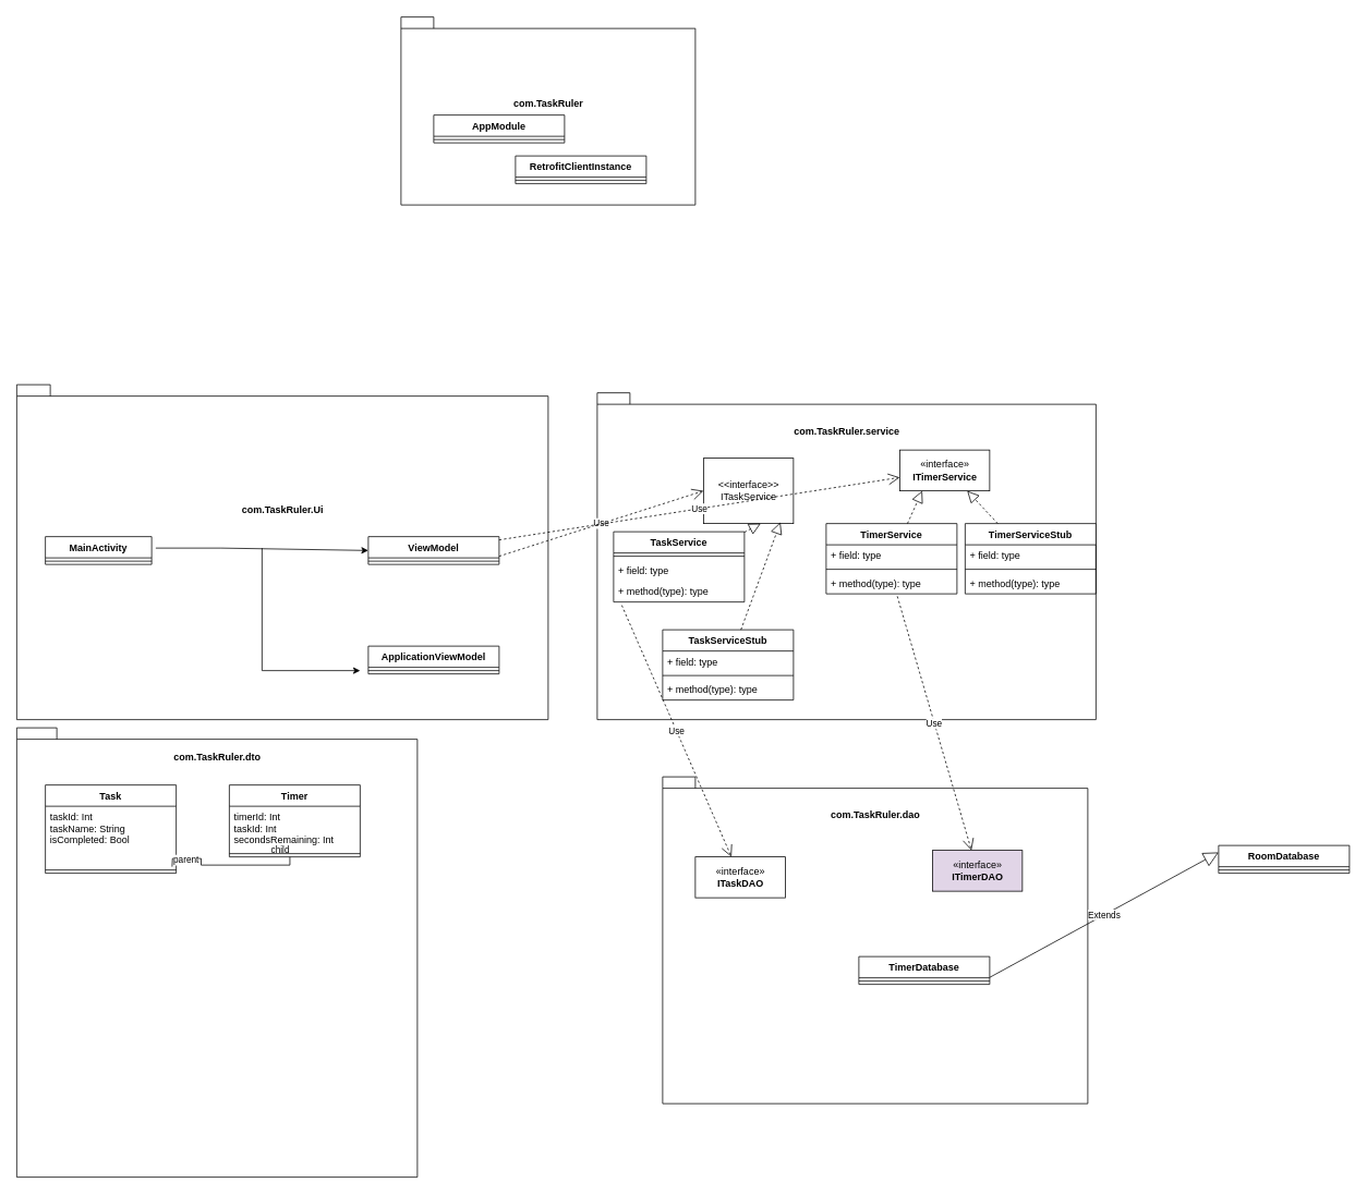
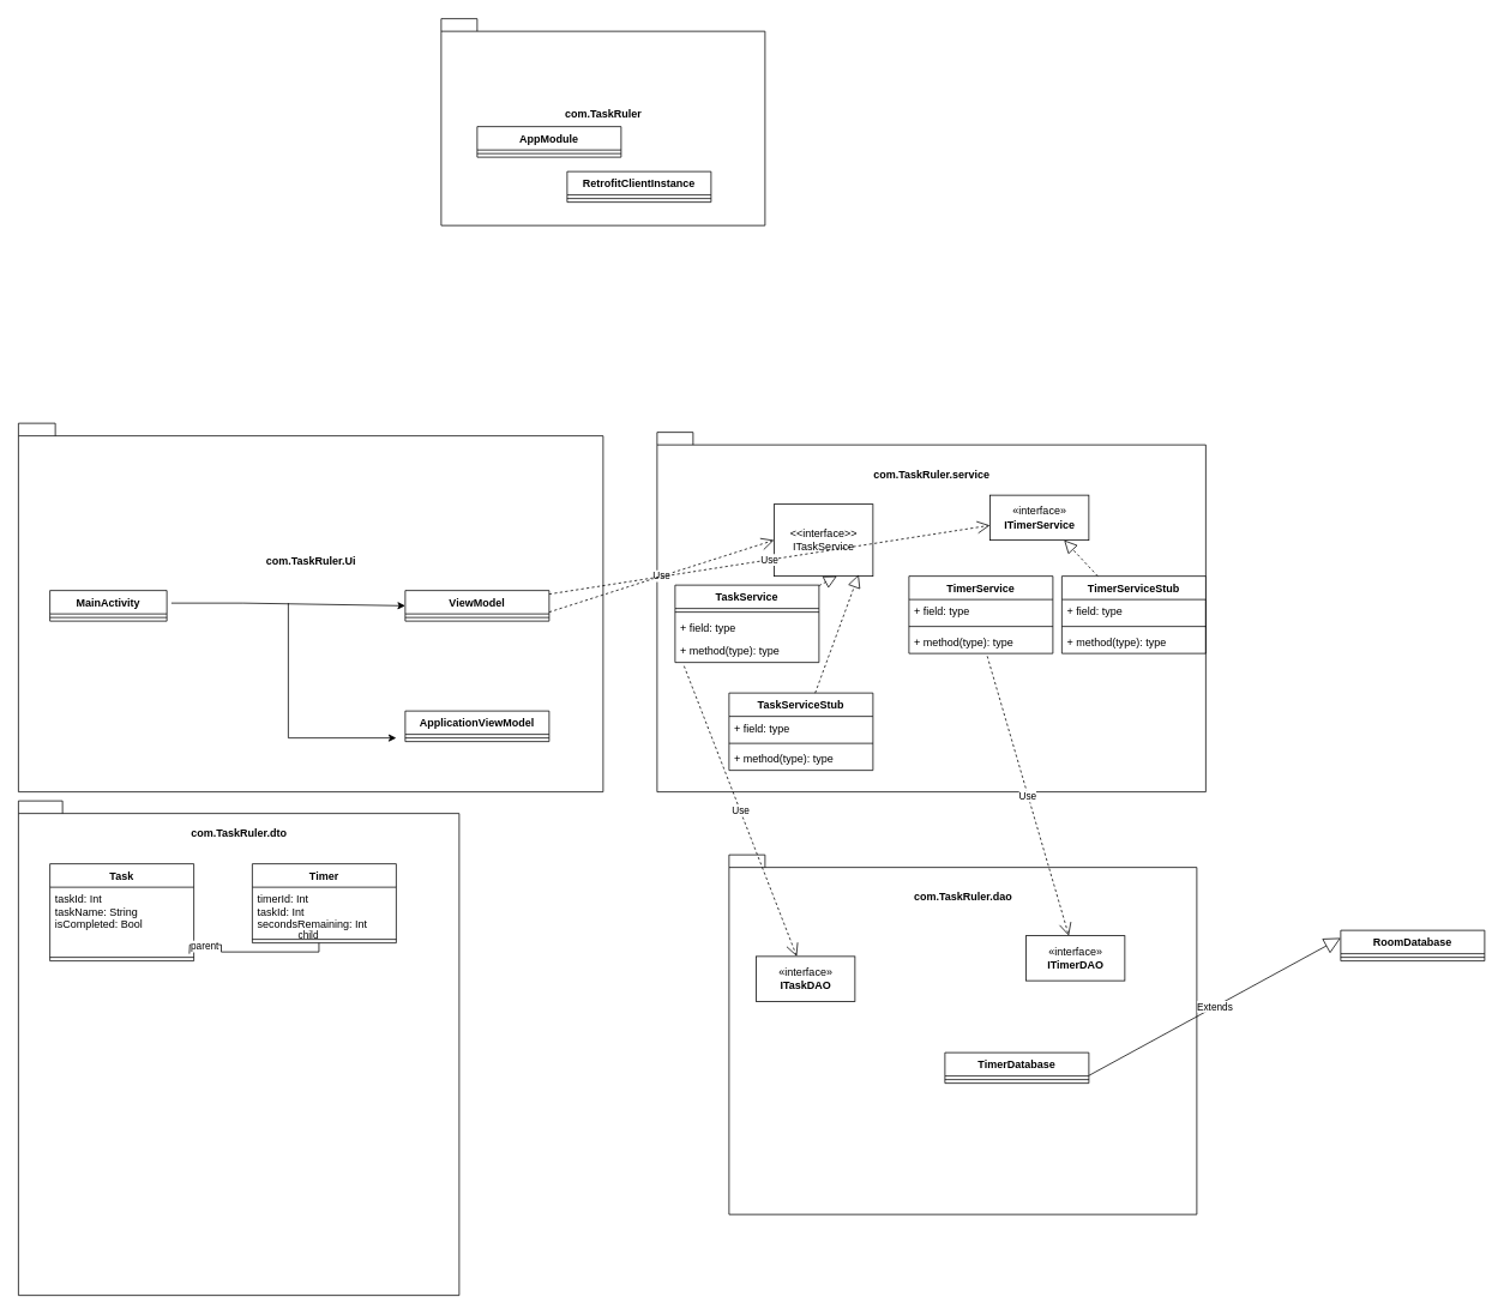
  <mxCell id="0" />
  <mxCell id="1" parent="0" />
  <mxCell id="2" value="com.TaskRuler&lt;br&gt;&lt;br&gt;&lt;br&gt;" style="shape=folder;fontStyle=1;spacingTop=10;tabWidth=40;tabHeight=14;tabPosition=left;html=1;" parent="1" vertex="1"><mxGeometry x="490" y="20" width="360" height="230" as="geometry" /></mxCell>
  <mxCell id="3" value="AppModule" style="swimlane;fontStyle=1;align=center;verticalAlign=top;childLayout=stackLayout;horizontal=1;startSize=26;horizontalStack=0;resizeParent=1;resizeParentMax=0;resizeLast=0;collapsible=1;marginBottom=0;" parent="1" vertex="1"><mxGeometry x="530" y="140" width="160" height="34" as="geometry" /></mxCell>
  <mxCell id="4" value="" style="line;strokeWidth=1;fillColor=none;align=left;verticalAlign=middle;spacingTop=-1;spacingLeft=3;spacingRight=3;rotatable=0;labelPosition=right;points=[];portConstraint=eastwest;strokeColor=inherit;" parent="3" vertex="1"><mxGeometry y="26" width="160" height="8" as="geometry" /></mxCell>
  <mxCell id="5" value="com.TaskRuler.Ui&lt;br&gt;&lt;br&gt;&lt;br&gt;&lt;br&gt;&lt;br&gt;&lt;br&gt;&lt;br&gt;&lt;br&gt;&lt;br&gt;" style="shape=folder;fontStyle=1;spacingTop=10;tabWidth=40;tabHeight=14;tabPosition=left;html=1;" parent="1" vertex="1"><mxGeometry x="20" y="470" width="650" height="410" as="geometry" /></mxCell>
  <mxCell id="6" value="MainActivity" style="swimlane;fontStyle=1;align=center;verticalAlign=top;childLayout=stackLayout;horizontal=1;startSize=26;horizontalStack=0;resizeParent=1;resizeParentMax=0;resizeLast=0;collapsible=1;marginBottom=0;" parent="1" vertex="1"><mxGeometry x="55" y="656" width="130" height="34" as="geometry" /></mxCell>
  <mxCell id="7" value="" style="line;strokeWidth=1;fillColor=none;align=left;verticalAlign=middle;spacingTop=-1;spacingLeft=3;spacingRight=3;rotatable=0;labelPosition=right;points=[];portConstraint=eastwest;strokeColor=inherit;" parent="6" vertex="1"><mxGeometry y="26" width="130" height="8" as="geometry" /></mxCell>
  <mxCell id="8" value="ViewModel" style="swimlane;fontStyle=1;align=center;verticalAlign=top;childLayout=stackLayout;horizontal=1;startSize=26;horizontalStack=0;resizeParent=1;resizeParentMax=0;resizeLast=0;collapsible=1;marginBottom=0;" parent="1" vertex="1"><mxGeometry x="450" y="656" width="160" height="34" as="geometry" /></mxCell>
  <mxCell id="9" value="" style="line;strokeWidth=1;fillColor=none;align=left;verticalAlign=middle;spacingTop=-1;spacingLeft=3;spacingRight=3;rotatable=0;labelPosition=right;points=[];portConstraint=eastwest;strokeColor=inherit;" parent="8" vertex="1"><mxGeometry y="26" width="160" height="8" as="geometry" /></mxCell>
  <mxCell id="10" value="ApplicationViewModel" style="swimlane;fontStyle=1;align=center;verticalAlign=top;childLayout=stackLayout;horizontal=1;startSize=26;horizontalStack=0;resizeParent=1;resizeParentMax=0;resizeLast=0;collapsible=1;marginBottom=0;" parent="1" vertex="1"><mxGeometry x="450" y="790" width="160" height="34" as="geometry" /></mxCell>
  <mxCell id="11" value="" style="line;strokeWidth=1;fillColor=none;align=left;verticalAlign=middle;spacingTop=-1;spacingLeft=3;spacingRight=3;rotatable=0;labelPosition=right;points=[];portConstraint=eastwest;strokeColor=inherit;" parent="10" vertex="1"><mxGeometry y="26" width="160" height="8" as="geometry" /></mxCell>
  <mxCell id="12" value="com.TaskRuler.service&lt;br&gt;&lt;br&gt;&lt;br&gt;&lt;br&gt;&lt;br&gt;&lt;br&gt;&lt;br&gt;&lt;br&gt;&lt;br&gt;&lt;br&gt;&lt;br&gt;&lt;br&gt;&lt;br&gt;&lt;br&gt;&lt;br&gt;&lt;br&gt;&lt;br&gt;&lt;br&gt;&lt;br&gt;&lt;br&gt;&lt;br&gt;&lt;br&gt;&lt;br&gt;" style="shape=folder;fontStyle=1;spacingTop=10;tabWidth=40;tabHeight=14;tabPosition=left;html=1;" parent="1" vertex="1"><mxGeometry x="730" y="480" width="610" height="400" as="geometry" /></mxCell>
  <mxCell id="13" value="com.TaskRuler.dto&lt;br&gt;&lt;br&gt;&lt;br&gt;&lt;br&gt;&lt;br&gt;&lt;br&gt;&lt;br&gt;&lt;br&gt;&lt;br&gt;&lt;br&gt;&lt;br&gt;&lt;br&gt;&lt;br&gt;&lt;br&gt;&lt;br&gt;&lt;br&gt;&lt;br&gt;&lt;br&gt;&lt;br&gt;&lt;br&gt;&lt;br&gt;&lt;br&gt;&lt;br&gt;&lt;br&gt;&lt;br&gt;&lt;br&gt;&lt;br&gt;&lt;br&gt;&lt;br&gt;&lt;br&gt;&lt;br&gt;&lt;br&gt;&lt;br&gt;&lt;br&gt;&lt;br&gt;" style="shape=folder;fontStyle=1;spacingTop=10;tabWidth=40;tabHeight=14;tabPosition=left;html=1;" parent="1" vertex="1"><mxGeometry x="20" y="890" width="490" height="550" as="geometry" /></mxCell>
  <mxCell id="14" value="&lt;br&gt;&lt;br&gt;com.TaskRuler.dao&lt;br&gt;&lt;br&gt;&lt;br&gt;&lt;br&gt;&lt;br&gt;&lt;br&gt;&lt;br&gt;&lt;br&gt;&lt;br&gt;&lt;br&gt;&lt;br&gt;&lt;br&gt;&lt;br&gt;&lt;br&gt;&lt;br&gt;&lt;br&gt;&lt;br&gt;&lt;br&gt;&lt;br&gt;&lt;br&gt;&lt;br&gt;&lt;br&gt;&lt;br&gt;&lt;br&gt;&lt;br&gt;" style="shape=folder;fontStyle=1;spacingTop=10;tabWidth=40;tabHeight=14;tabPosition=left;html=1;" parent="1" vertex="1"><mxGeometry x="810" y="950" width="520" height="400" as="geometry" /></mxCell>
  <mxCell id="15" style="edgeStyle=orthogonalEdgeStyle;rounded=0;orthogonalLoop=1;jettySize=auto;html=1;exitX=0.5;exitY=1;exitDx=0;exitDy=0;exitPerimeter=0;" parent="1" source="13" target="13" edge="1"><mxGeometry relative="1" as="geometry" /></mxCell>
  <mxCell id="16" value="" style="endArrow=classic;html=1;rounded=0;entryX=0;entryY=0.5;entryDx=0;entryDy=0;" parent="1" target="8" edge="1"><mxGeometry width="50" height="50" relative="1" as="geometry"><mxPoint x="190" y="670" as="sourcePoint" /><mxPoint x="690" y="930" as="targetPoint" /><Array as="points"><mxPoint x="270" y="670" /></Array></mxGeometry></mxCell>
  <mxCell id="17" value="" style="endArrow=classic;html=1;rounded=0;" parent="1" edge="1"><mxGeometry width="50" height="50" relative="1" as="geometry"><mxPoint x="320" y="670" as="sourcePoint" /><mxPoint x="440" y="820" as="targetPoint" /><Array as="points"><mxPoint x="320" y="820" /></Array></mxGeometry></mxCell>
  <mxCell id="18" value="Task" style="swimlane;fontStyle=1;align=center;verticalAlign=top;childLayout=stackLayout;horizontal=1;startSize=26;horizontalStack=0;resizeParent=1;resizeParentMax=0;resizeLast=0;collapsible=1;marginBottom=0;" parent="1" vertex="1"><mxGeometry x="55" y="960" width="160" height="108" as="geometry" /></mxCell>
  <mxCell id="19" value="taskId: Int&#10;taskName: String&#10;isCompleted: Bool&#10;" style="text;strokeColor=none;fillColor=none;align=left;verticalAlign=top;spacingLeft=4;spacingRight=4;overflow=hidden;rotatable=0;points=[[0,0.5],[1,0.5]];portConstraint=eastwest;" parent="18" vertex="1"><mxGeometry y="26" width="160" height="74" as="geometry" /></mxCell>
  <mxCell id="20" value="" style="endArrow=none;html=1;edgeStyle=orthogonalEdgeStyle;rounded=0;entryX=0.463;entryY=1;entryDx=0;entryDy=0;entryPerimeter=0;" parent="18" target="26" edge="1"><mxGeometry relative="1" as="geometry"><mxPoint x="155" y="100" as="sourcePoint" /><mxPoint x="315" y="100" as="targetPoint" /></mxGeometry></mxCell>
  <mxCell id="21" value="parent" style="edgeLabel;resizable=0;html=1;align=left;verticalAlign=bottom;" parent="20" connectable="0" vertex="1"><mxGeometry x="-1" relative="1" as="geometry" /></mxCell>
  <mxCell id="22" value="child" style="edgeLabel;resizable=0;html=1;align=right;verticalAlign=bottom;" parent="20" connectable="0" vertex="1"><mxGeometry x="1" relative="1" as="geometry" /></mxCell>
  <mxCell id="23" value="" style="line;strokeWidth=1;fillColor=none;align=left;verticalAlign=middle;spacingTop=-1;spacingLeft=3;spacingRight=3;rotatable=0;labelPosition=right;points=[];portConstraint=eastwest;strokeColor=inherit;" parent="18" vertex="1"><mxGeometry y="100" width="160" height="8" as="geometry" /></mxCell>
  <mxCell id="24" value="Timer" style="swimlane;fontStyle=1;align=center;verticalAlign=top;childLayout=stackLayout;horizontal=1;startSize=26;horizontalStack=0;resizeParent=1;resizeParentMax=0;resizeLast=0;collapsible=1;marginBottom=0;" parent="1" vertex="1"><mxGeometry x="280" y="960" width="160" height="88" as="geometry" /></mxCell>
  <mxCell id="25" value="timerId: Int&#10;taskId: Int&#10;secondsRemaining: Int&#10;" style="text;strokeColor=none;fillColor=none;align=left;verticalAlign=top;spacingLeft=4;spacingRight=4;overflow=hidden;rotatable=0;points=[[0,0.5],[1,0.5]];portConstraint=eastwest;" parent="24" vertex="1"><mxGeometry y="26" width="160" height="54" as="geometry" /></mxCell>
  <mxCell id="26" value="" style="line;strokeWidth=1;fillColor=none;align=left;verticalAlign=middle;spacingTop=-1;spacingLeft=3;spacingRight=3;rotatable=0;labelPosition=right;points=[];portConstraint=eastwest;strokeColor=inherit;" parent="24" vertex="1"><mxGeometry y="80" width="160" height="8" as="geometry" /></mxCell>
  <mxCell id="27" value="&amp;lt;&amp;lt;interface&amp;gt;&amp;gt;&lt;br&gt;ITaskService" style="html=1;" parent="1" vertex="1"><mxGeometry x="860" y="560" width="110" height="80" as="geometry" /></mxCell>
  <mxCell id="28" value="TaskService" style="swimlane;fontStyle=1;align=center;verticalAlign=top;childLayout=stackLayout;horizontal=1;startSize=26;horizontalStack=0;resizeParent=1;resizeParentMax=0;resizeLast=0;collapsible=1;marginBottom=0;" parent="1" vertex="1"><mxGeometry x="750" y="650" width="160" height="86" as="geometry" /></mxCell>
  <mxCell id="29" value="" style="line;strokeWidth=1;fillColor=none;align=left;verticalAlign=middle;spacingTop=-1;spacingLeft=3;spacingRight=3;rotatable=0;labelPosition=right;points=[];portConstraint=eastwest;strokeColor=inherit;" parent="28" vertex="1"><mxGeometry y="26" width="160" height="8" as="geometry" /></mxCell>
  <mxCell id="30" value="+ field: type" style="text;strokeColor=none;fillColor=none;align=left;verticalAlign=top;spacingLeft=4;spacingRight=4;overflow=hidden;rotatable=0;points=[[0,0.5],[1,0.5]];portConstraint=eastwest;" parent="28" vertex="1"><mxGeometry y="34" width="160" height="26" as="geometry" /></mxCell>
  <mxCell id="31" value="+ method(type): type" style="text;strokeColor=none;fillColor=none;align=left;verticalAlign=top;spacingLeft=4;spacingRight=4;overflow=hidden;rotatable=0;points=[[0,0.5],[1,0.5]];portConstraint=eastwest;" parent="28" vertex="1"><mxGeometry y="60" width="160" height="26" as="geometry" /></mxCell>
  <mxCell id="32" value="TaskServiceStub" style="swimlane;fontStyle=1;align=center;verticalAlign=top;childLayout=stackLayout;horizontal=1;startSize=26;horizontalStack=0;resizeParent=1;resizeParentMax=0;resizeLast=0;collapsible=1;marginBottom=0;" parent="1" vertex="1"><mxGeometry x="810" y="770" width="160" height="86" as="geometry" /></mxCell>
  <mxCell id="33" value="+ field: type" style="text;strokeColor=none;fillColor=none;align=left;verticalAlign=top;spacingLeft=4;spacingRight=4;overflow=hidden;rotatable=0;points=[[0,0.5],[1,0.5]];portConstraint=eastwest;" parent="32" vertex="1"><mxGeometry y="26" width="160" height="26" as="geometry" /></mxCell>
  <mxCell id="34" value="" style="line;strokeWidth=1;fillColor=none;align=left;verticalAlign=middle;spacingTop=-1;spacingLeft=3;spacingRight=3;rotatable=0;labelPosition=right;points=[];portConstraint=eastwest;strokeColor=inherit;" parent="32" vertex="1"><mxGeometry y="52" width="160" height="8" as="geometry" /></mxCell>
  <mxCell id="35" value="+ method(type): type" style="text;strokeColor=none;fillColor=none;align=left;verticalAlign=top;spacingLeft=4;spacingRight=4;overflow=hidden;rotatable=0;points=[[0,0.5],[1,0.5]];portConstraint=eastwest;" parent="32" vertex="1"><mxGeometry y="60" width="160" height="26" as="geometry" /></mxCell>
  <mxCell id="36" value="«interface»&lt;br&gt;&lt;b&gt;ITimerService&lt;/b&gt;" style="html=1;" parent="1" vertex="1"><mxGeometry x="1100" y="550" width="110" height="50" as="geometry" /></mxCell>
  <mxCell id="37" value="TimerService" style="swimlane;fontStyle=1;align=center;verticalAlign=top;childLayout=stackLayout;horizontal=1;startSize=26;horizontalStack=0;resizeParent=1;resizeParentMax=0;resizeLast=0;collapsible=1;marginBottom=0;" parent="1" vertex="1"><mxGeometry x="1010" y="640" width="160" height="86" as="geometry" /></mxCell>
  <mxCell id="38" value="+ field: type" style="text;strokeColor=none;fillColor=none;align=left;verticalAlign=top;spacingLeft=4;spacingRight=4;overflow=hidden;rotatable=0;points=[[0,0.5],[1,0.5]];portConstraint=eastwest;" parent="37" vertex="1"><mxGeometry y="26" width="160" height="26" as="geometry" /></mxCell>
  <mxCell id="39" value="" style="line;strokeWidth=1;fillColor=none;align=left;verticalAlign=middle;spacingTop=-1;spacingLeft=3;spacingRight=3;rotatable=0;labelPosition=right;points=[];portConstraint=eastwest;strokeColor=inherit;" parent="37" vertex="1"><mxGeometry y="52" width="160" height="8" as="geometry" /></mxCell>
  <mxCell id="40" value="+ method(type): type" style="text;strokeColor=none;fillColor=none;align=left;verticalAlign=top;spacingLeft=4;spacingRight=4;overflow=hidden;rotatable=0;points=[[0,0.5],[1,0.5]];portConstraint=eastwest;" parent="37" vertex="1"><mxGeometry y="60" width="160" height="26" as="geometry" /></mxCell>
  <mxCell id="41" value="TimerServiceStub" style="swimlane;fontStyle=1;align=center;verticalAlign=top;childLayout=stackLayout;horizontal=1;startSize=26;horizontalStack=0;resizeParent=1;resizeParentMax=0;resizeLast=0;collapsible=1;marginBottom=0;" parent="1" vertex="1"><mxGeometry x="1180" y="640" width="160" height="86" as="geometry" /></mxCell>
  <mxCell id="42" value="+ field: type" style="text;strokeColor=none;fillColor=none;align=left;verticalAlign=top;spacingLeft=4;spacingRight=4;overflow=hidden;rotatable=0;points=[[0,0.5],[1,0.5]];portConstraint=eastwest;" parent="41" vertex="1"><mxGeometry y="26" width="160" height="26" as="geometry" /></mxCell>
  <mxCell id="43" value="" style="line;strokeWidth=1;fillColor=none;align=left;verticalAlign=middle;spacingTop=-1;spacingLeft=3;spacingRight=3;rotatable=0;labelPosition=right;points=[];portConstraint=eastwest;strokeColor=inherit;" parent="41" vertex="1"><mxGeometry y="52" width="160" height="8" as="geometry" /></mxCell>
  <mxCell id="44" value="+ method(type): type" style="text;strokeColor=none;fillColor=none;align=left;verticalAlign=top;spacingLeft=4;spacingRight=4;overflow=hidden;rotatable=0;points=[[0,0.5],[1,0.5]];portConstraint=eastwest;" parent="41" vertex="1"><mxGeometry y="60" width="160" height="26" as="geometry" /></mxCell>
  <mxCell id="45" value="" style="endArrow=block;dashed=1;endFill=0;endSize=12;html=1;rounded=0;entryX=0.636;entryY=1;entryDx=0;entryDy=0;entryPerimeter=0;" parent="1" source="28" target="27" edge="1"><mxGeometry width="160" relative="1" as="geometry"><mxPoint x="580" y="1010" as="sourcePoint" /><mxPoint x="740" y="1010" as="targetPoint" /></mxGeometry></mxCell>
  <mxCell id="46" value="" style="endArrow=block;dashed=1;endFill=0;endSize=12;html=1;rounded=0;entryX=0.855;entryY=0.98;entryDx=0;entryDy=0;entryPerimeter=0;" parent="1" source="32" target="27" edge="1"><mxGeometry width="160" relative="1" as="geometry"><mxPoint x="1050" y="670" as="sourcePoint" /><mxPoint x="1210" y="670" as="targetPoint" /></mxGeometry></mxCell>
- <mxCell id="47" value="" style="endArrow=block;dashed=1;endFill=0;endSize=12;html=1;rounded=0;entryX=0.25;entryY=1;entryDx=0;entryDy=0;" parent="1" source="37" target="36" edge="1"><mxGeometry width="160" relative="1" as="geometry"><mxPoint x="580" y="680" as="sourcePoint" /><mxPoint x="740" y="680" as="targetPoint" /></mxGeometry></mxCell>
  <mxCell id="48" value="" style="endArrow=block;dashed=1;endFill=0;endSize=12;html=1;rounded=0;entryX=0.75;entryY=1;entryDx=0;entryDy=0;" parent="1" source="41" target="36" edge="1"><mxGeometry width="160" relative="1" as="geometry"><mxPoint x="1160" y="630" as="sourcePoint" /><mxPoint x="1320" y="630" as="targetPoint" /></mxGeometry></mxCell>
  <mxCell id="49" value="Use" style="endArrow=open;endSize=12;dashed=1;html=1;rounded=0;entryX=0;entryY=0.5;entryDx=0;entryDy=0;" parent="1" target="27" edge="1"><mxGeometry width="160" relative="1" as="geometry"><mxPoint x="610" y="680" as="sourcePoint" /><mxPoint x="770" y="680" as="targetPoint" /></mxGeometry></mxCell>
  <mxCell id="50" value="Use" style="endArrow=open;endSize=12;dashed=1;html=1;rounded=0;" parent="1" target="36" edge="1"><mxGeometry width="160" relative="1" as="geometry"><mxPoint x="610" y="660" as="sourcePoint" /><mxPoint x="770" y="660" as="targetPoint" /></mxGeometry></mxCell>
- <mxCell id="51" value="«interface»&lt;br&gt;&lt;b&gt;ITaskDAO&lt;/b&gt;" style="html=1;" parent="1" vertex="1"><mxGeometry x="850" y="1048" width="110" height="50" as="geometry" /></mxCell>
+ <mxCell id="51" value="«interface»&lt;br&gt;&lt;b&gt;ITaskDAO&lt;/b&gt;" style="html=1;" parent="1" vertex="1"><mxGeometry x="840" y="1063" width="110" height="50" as="geometry" /></mxCell>
  <mxCell id="52" value="Use" style="endArrow=open;endSize=12;dashed=1;html=1;rounded=0;" parent="1" target="51" edge="1"><mxGeometry width="160" relative="1" as="geometry"><mxPoint x="760" y="740" as="sourcePoint" /><mxPoint x="920" y="740" as="targetPoint" /></mxGeometry></mxCell>
  <mxCell id="53" value="RetrofitClientInstance" style="swimlane;fontStyle=1;align=center;verticalAlign=top;childLayout=stackLayout;horizontal=1;startSize=26;horizontalStack=0;resizeParent=1;resizeParentMax=0;resizeLast=0;collapsible=1;marginBottom=0;" parent="1" vertex="1"><mxGeometry x="630" y="190" width="160" height="34" as="geometry" /></mxCell>
  <mxCell id="54" value="" style="line;strokeWidth=1;fillColor=none;align=left;verticalAlign=middle;spacingTop=-1;spacingLeft=3;spacingRight=3;rotatable=0;labelPosition=right;points=[];portConstraint=eastwest;strokeColor=inherit;" parent="53" vertex="1"><mxGeometry y="26" width="160" height="8" as="geometry" /></mxCell>
- <mxCell id="55" value="«interface»&lt;br&gt;&lt;b&gt;ITimerDAO&lt;/b&gt;" style="html=1;fillColor=#e1d5e7;" parent="1" vertex="1"><mxGeometry x="1140" y="1040" width="110" height="50" as="geometry" /></mxCell>
+ <mxCell id="55" value="«interface»&lt;br&gt;&lt;b&gt;ITimerDAO&lt;/b&gt;" style="html=1;" parent="1" vertex="1"><mxGeometry x="1140" y="1040" width="110" height="50" as="geometry" /></mxCell>
  <mxCell id="56" value="Use" style="endArrow=open;endSize=12;dashed=1;html=1;rounded=0;exitX=0.544;exitY=1.115;exitDx=0;exitDy=0;exitPerimeter=0;" parent="1" source="40" target="55" edge="1"><mxGeometry width="160" relative="1" as="geometry"><mxPoint x="1150" y="890" as="sourcePoint" /><mxPoint x="1310" y="890" as="targetPoint" /></mxGeometry></mxCell>
  <mxCell id="57" value="TimerDatabase" style="swimlane;fontStyle=1;align=center;verticalAlign=top;childLayout=stackLayout;horizontal=1;startSize=26;horizontalStack=0;resizeParent=1;resizeParentMax=0;resizeLast=0;collapsible=1;marginBottom=0;" parent="1" vertex="1"><mxGeometry x="1050" y="1170" width="160" height="34" as="geometry" /></mxCell>
  <mxCell id="58" value="" style="line;strokeWidth=1;fillColor=none;align=left;verticalAlign=middle;spacingTop=-1;spacingLeft=3;spacingRight=3;rotatable=0;labelPosition=right;points=[];portConstraint=eastwest;strokeColor=inherit;" parent="57" vertex="1"><mxGeometry y="26" width="160" height="8" as="geometry" /></mxCell>
  <mxCell id="59" value="RoomDatabase" style="swimlane;fontStyle=1;align=center;verticalAlign=top;childLayout=stackLayout;horizontal=1;startSize=26;horizontalStack=0;resizeParent=1;resizeParentMax=0;resizeLast=0;collapsible=1;marginBottom=0;" parent="1" vertex="1"><mxGeometry x="1490" y="1034" width="160" height="34" as="geometry" /></mxCell>
  <mxCell id="60" value="" style="line;strokeWidth=1;fillColor=none;align=left;verticalAlign=middle;spacingTop=-1;spacingLeft=3;spacingRight=3;rotatable=0;labelPosition=right;points=[];portConstraint=eastwest;strokeColor=inherit;" parent="59" vertex="1"><mxGeometry y="26" width="160" height="8" as="geometry" /></mxCell>
  <mxCell id="61" value="Extends" style="endArrow=block;endSize=16;endFill=0;html=1;rounded=0;entryX=0;entryY=0.25;entryDx=0;entryDy=0;exitX=1;exitY=0.75;exitDx=0;exitDy=0;" parent="1" source="57" target="59" edge="1"><mxGeometry width="160" relative="1" as="geometry"><mxPoint x="1260" y="1060" as="sourcePoint" /><mxPoint x="1420" y="1060" as="targetPoint" /></mxGeometry></mxCell>
